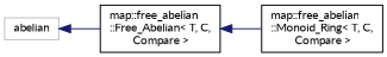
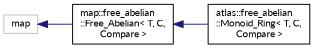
  digraph {
    fontname=Lato
    rankdir=LR
    node [color=black fillcolor=white fontname=Lato fontsize=10 shape=record style=filled]
    edge [color=midnightblue dir=back fontname=Lato fontsize=10 labelfontname=Helvetica labelfontsize=10 style=solid]
-   n1 [color=grey75 height=0.2 label=abelian width=0.4]
+   n1 [color=grey75 height=0.2 label=map width=0.4]
    n2 [height=0.2 label="map::free_abelian\l::Free_Abelian\< T, C,\l Compare \>" width=0.4]
-   n3 [height=0.2 label="map::free_abelian\l::Monoid_Ring\< T, C,\l Compare \>" width=0.4]
+   n3 [height=0.2 label="atlas::free_abelian\l::Monoid_Ring\< T, C,\l Compare \>" width=0.4]
    n1 -> n2
    n2 -> n3
  }
